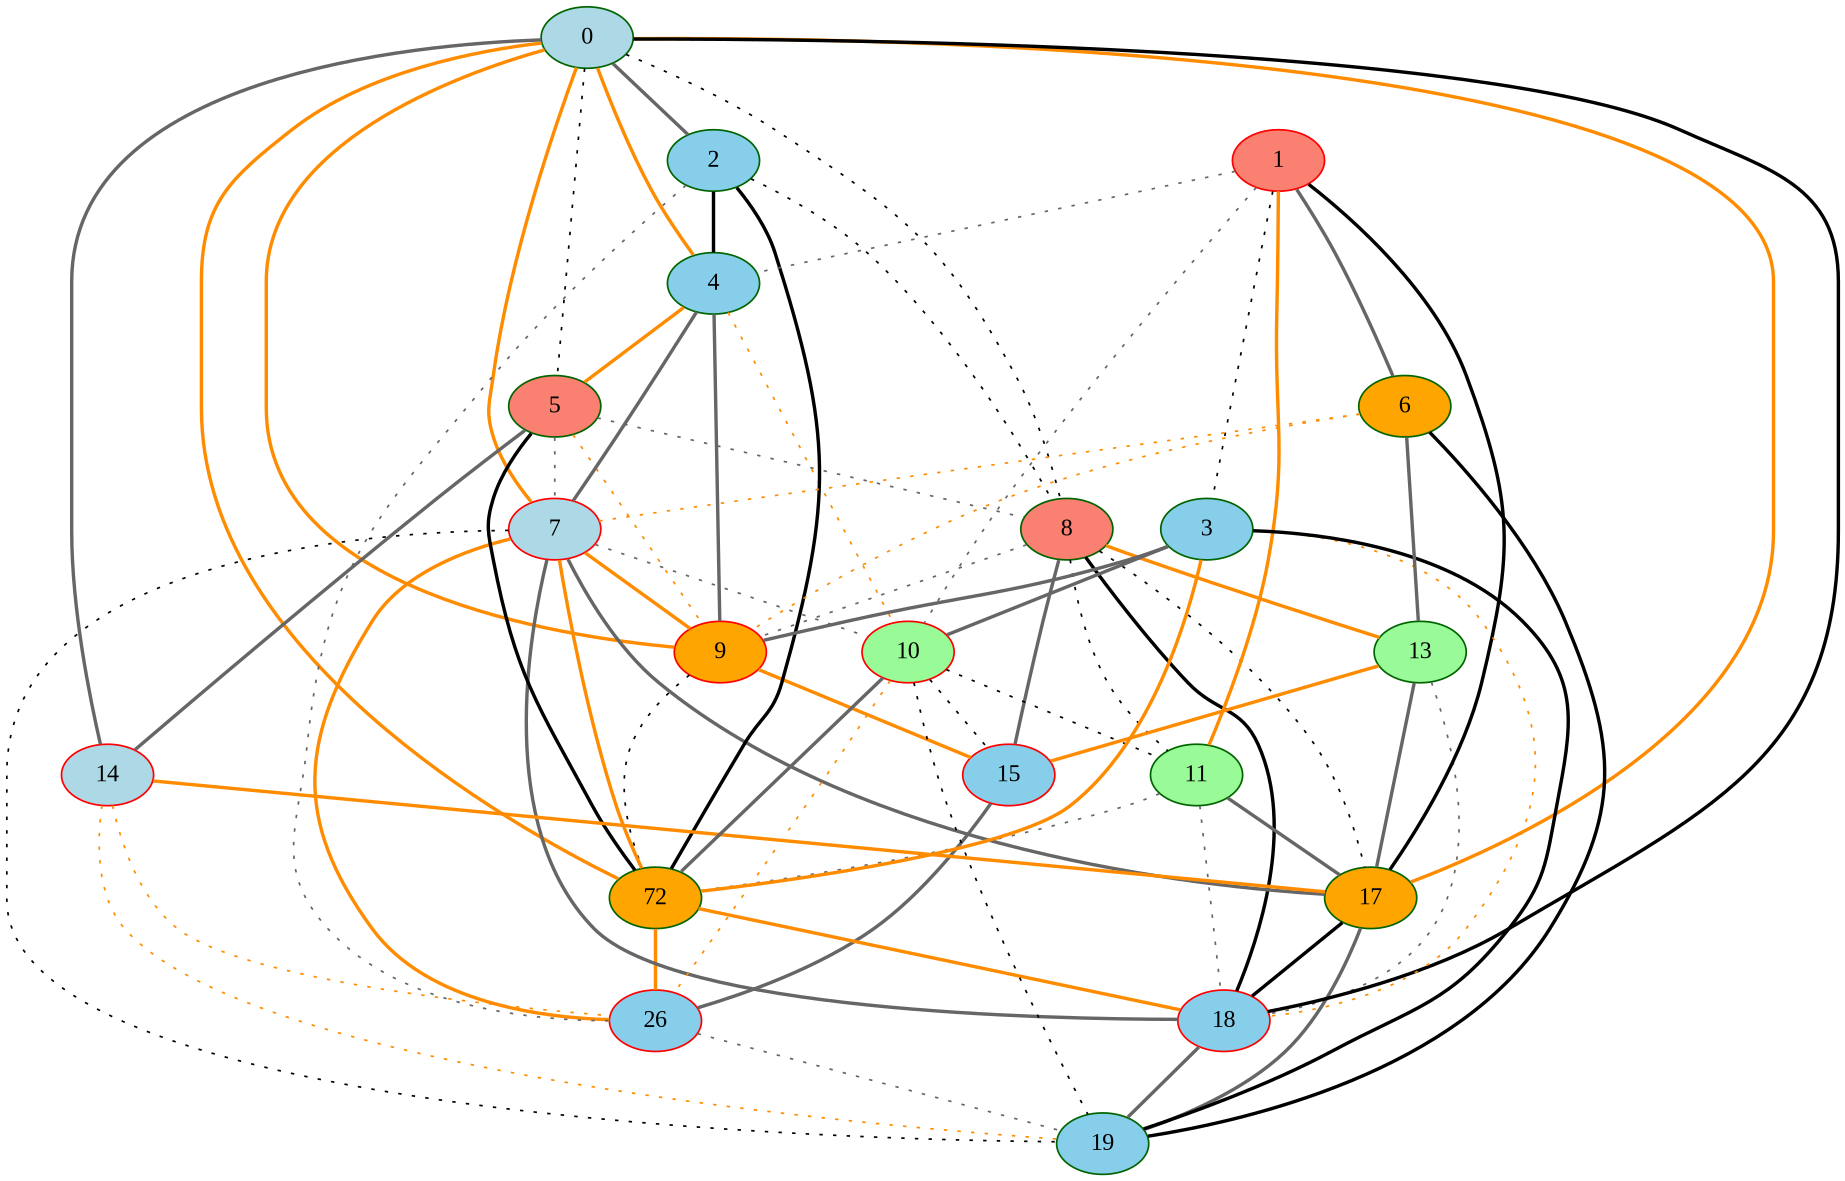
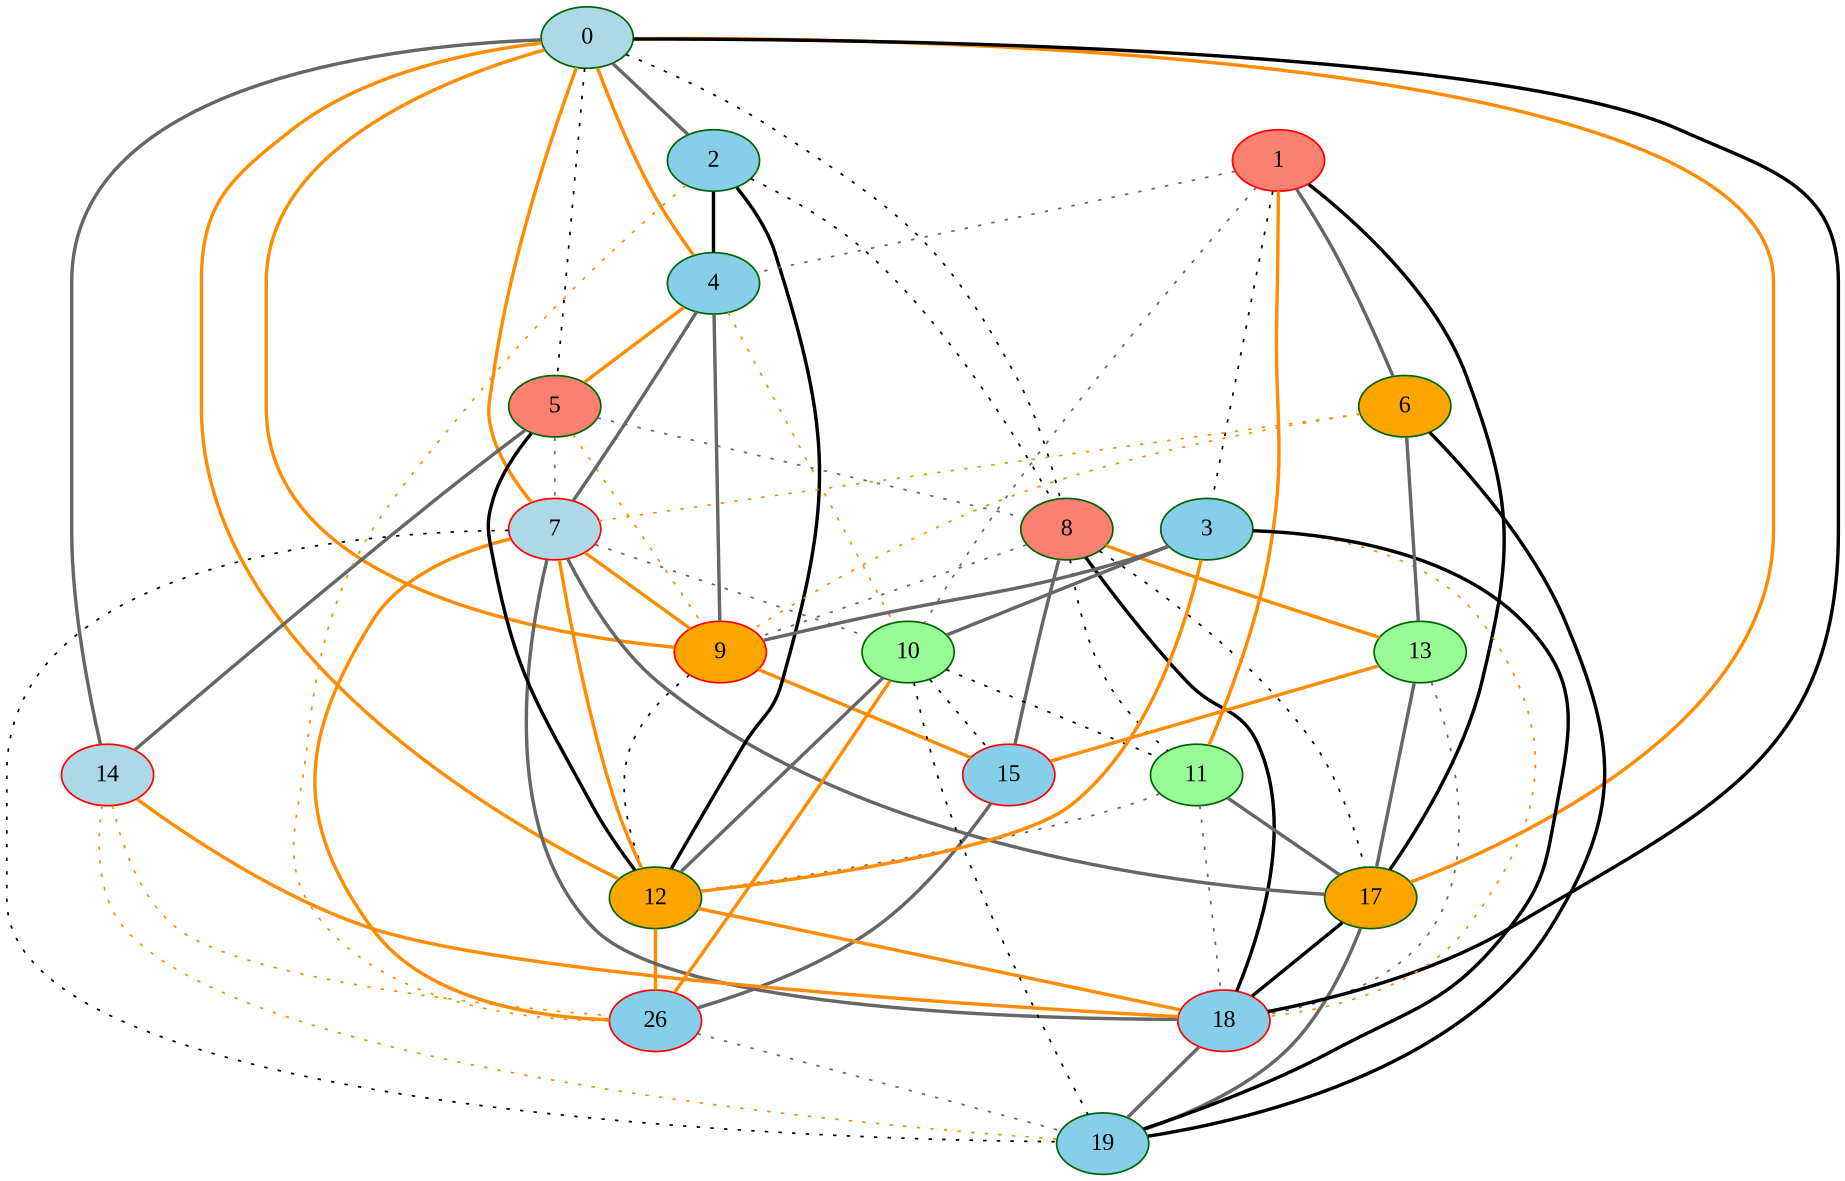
  graph {
    fontname="Liberation Serif"
    node [color=darkgreen fillcolor=skyblue fontname="Liberation Serif" style=filled]
    edge [color=gray40 fontname="Liberation Serif" style=bold]
    8 [fillcolor=salmon]
    17 [fillcolor=orange]
    9 [color=red fillcolor=orange]
    18 [color=red]
    13 [fillcolor=palegreen]
    11 [fillcolor=palegreen]
    15 [color=red]
    19
-   12 [fillcolor=orange label=72]
+   12 [fillcolor=orange]
    n10 [color=red label=26]
    0 [fillcolor=lightblue]
    7 [color=red fillcolor=lightblue]
    5 [fillcolor=salmon]
    4
    2
    14 [color=red fillcolor=lightblue]
-   10 [color=red fillcolor=palegreen]
+   10 [fillcolor=palegreen]
    1 [color=red fillcolor=salmon]
    3
    6 [fillcolor=orange]
    8 -- 17 [color=black style=dotted]
    8 -- 9 [style=dotted]
    8 -- 18 [color=black]
    8 -- 13 [color=darkorange]
    8 -- 11 [color=black style=dotted]
    8 -- 15
    17 -- 18 [color=black]
    17 -- 19
    9 -- 15 [color=darkorange]
    9 -- 12 [color=black style=dotted]
    18 -- 19
    13 -- 17
    13 -- 18 [style=dotted]
    13 -- 15 [color=darkorange]
    11 -- 17
    11 -- 18 [style=dotted]
    11 -- 12 [style=dotted]
    15 -- n10
    12 -- 18 [color=darkorange]
    12 -- n10 [color=darkorange]
    n10 -- 19 [style=dotted]
    0 -- 8 [color=black style=dotted]
    0 -- 17 [color=darkorange]
    0 -- 9 [color=darkorange]
    0 -- 18 [color=black]
    0 -- 12 [color=darkorange]
    0 -- 7 [color=darkorange]
    0 -- 5 [color=black style=dotted]
    0 -- 4 [color=darkorange]
    0 -- 2
    0 -- 14
    7 -- 17
    7 -- 9 [color=darkorange]
    7 -- 18
    7 -- 19 [color=black style=dotted]
    7 -- 12 [color=darkorange]
    7 -- n10 [color=darkorange]
    7 -- 10 [style=dotted]
    5 -- 8 [style=dotted]
    5 -- 9 [color=darkorange style=dotted]
    5 -- 12 [color=black]
    5 -- 7 [style=dotted]
    5 -- 14
    4 -- 9
    4 -- 7
    4 -- 5 [color=darkorange]
    4 -- 10 [color=darkorange style=dotted]
    2 -- 8 [color=black style=dotted]
    2 -- 12 [color=black]
-   2 -- n10 [style=dotted]
+   2 -- n10 [color=darkorange style=dotted]
    2 -- 4 [color=black]
-   14 -- 17 [color=darkorange]
+   14 -- 18 [color=darkorange]
    14 -- 19 [color=darkorange style=dotted]
    14 -- n10 [color=darkorange style=dotted]
    10 -- 11 [color=black style=dotted]
    10 -- 15 [color=black style=dotted]
    10 -- 19 [color=black style=dotted]
    10 -- 12
-   10 -- n10 [color=darkorange style=dotted]
+   10 -- n10 [color=darkorange]
    1 -- 17 [color=black]
    1 -- 11 [color=darkorange]
    1 -- 4 [style=dotted]
    1 -- 10 [style=dotted]
    1 -- 3 [color=black style=dotted]
    1 -- 6
    3 -- 9
    3 -- 18 [color=darkorange style=dotted]
    3 -- 19 [color=black]
    3 -- 12 [color=darkorange]
    3 -- 10
    6 -- 9 [color=darkorange style=dotted]
    6 -- 13
    6 -- 19 [color=black]
    6 -- 7 [color=darkorange style=dotted]
  }
